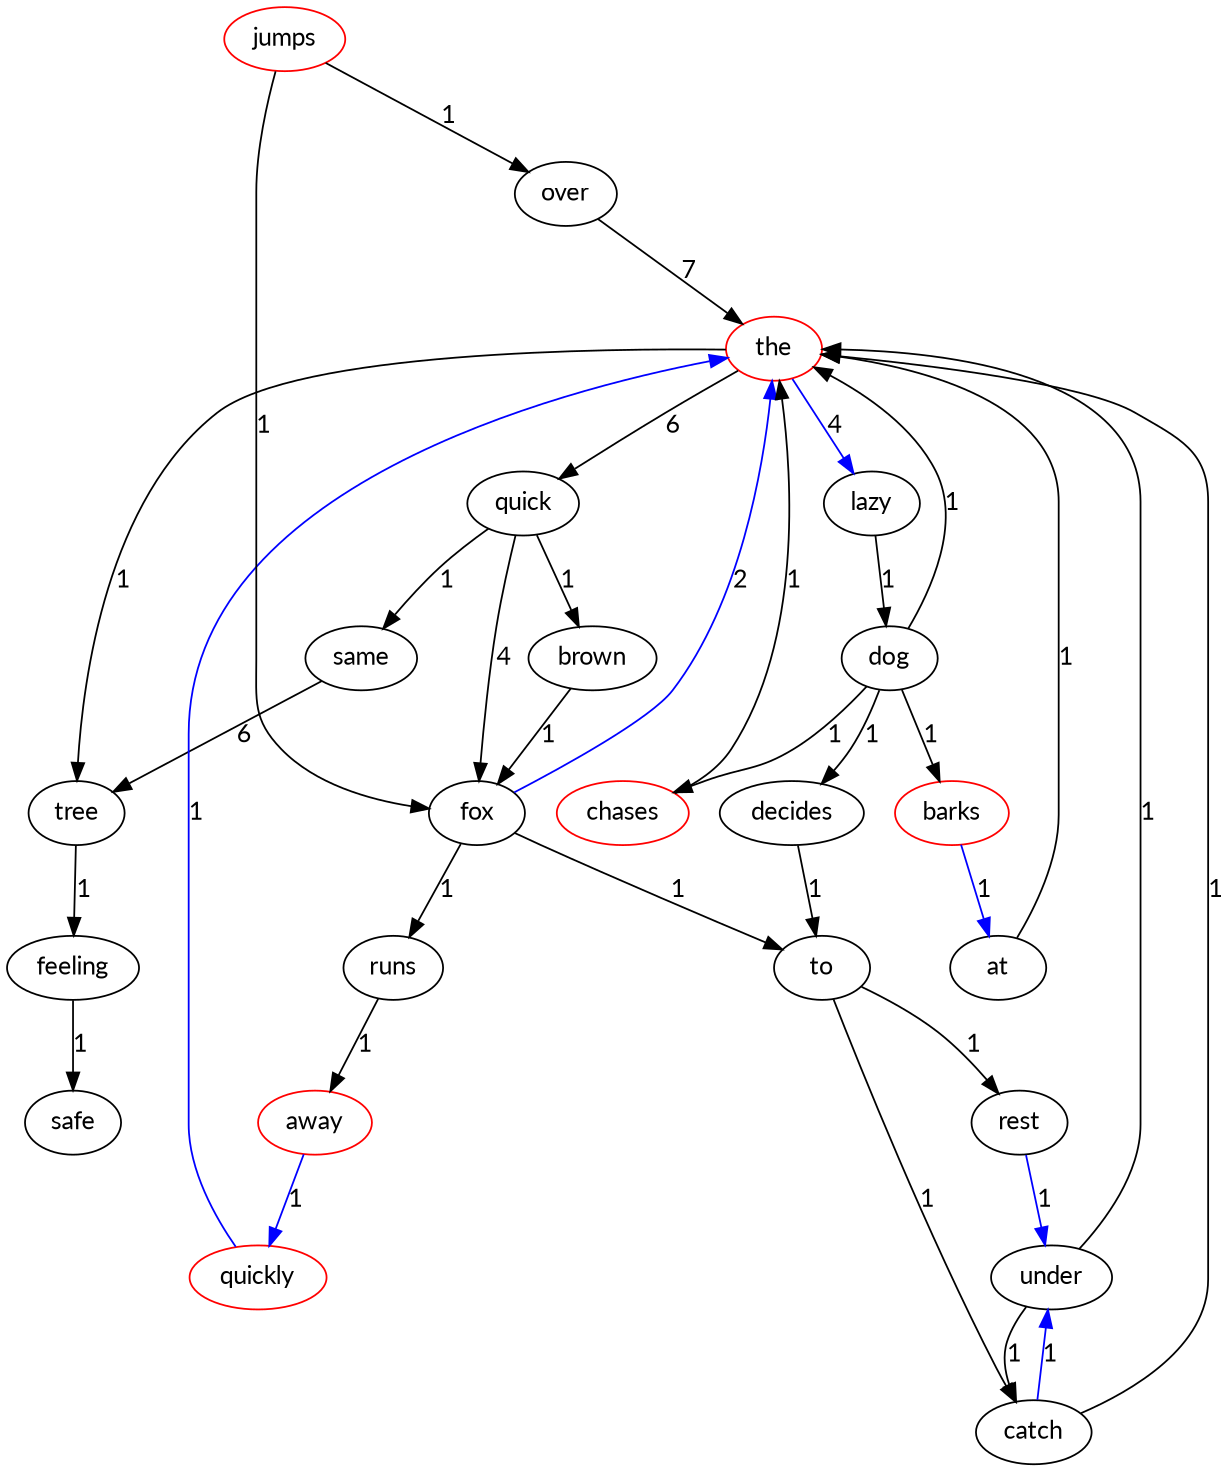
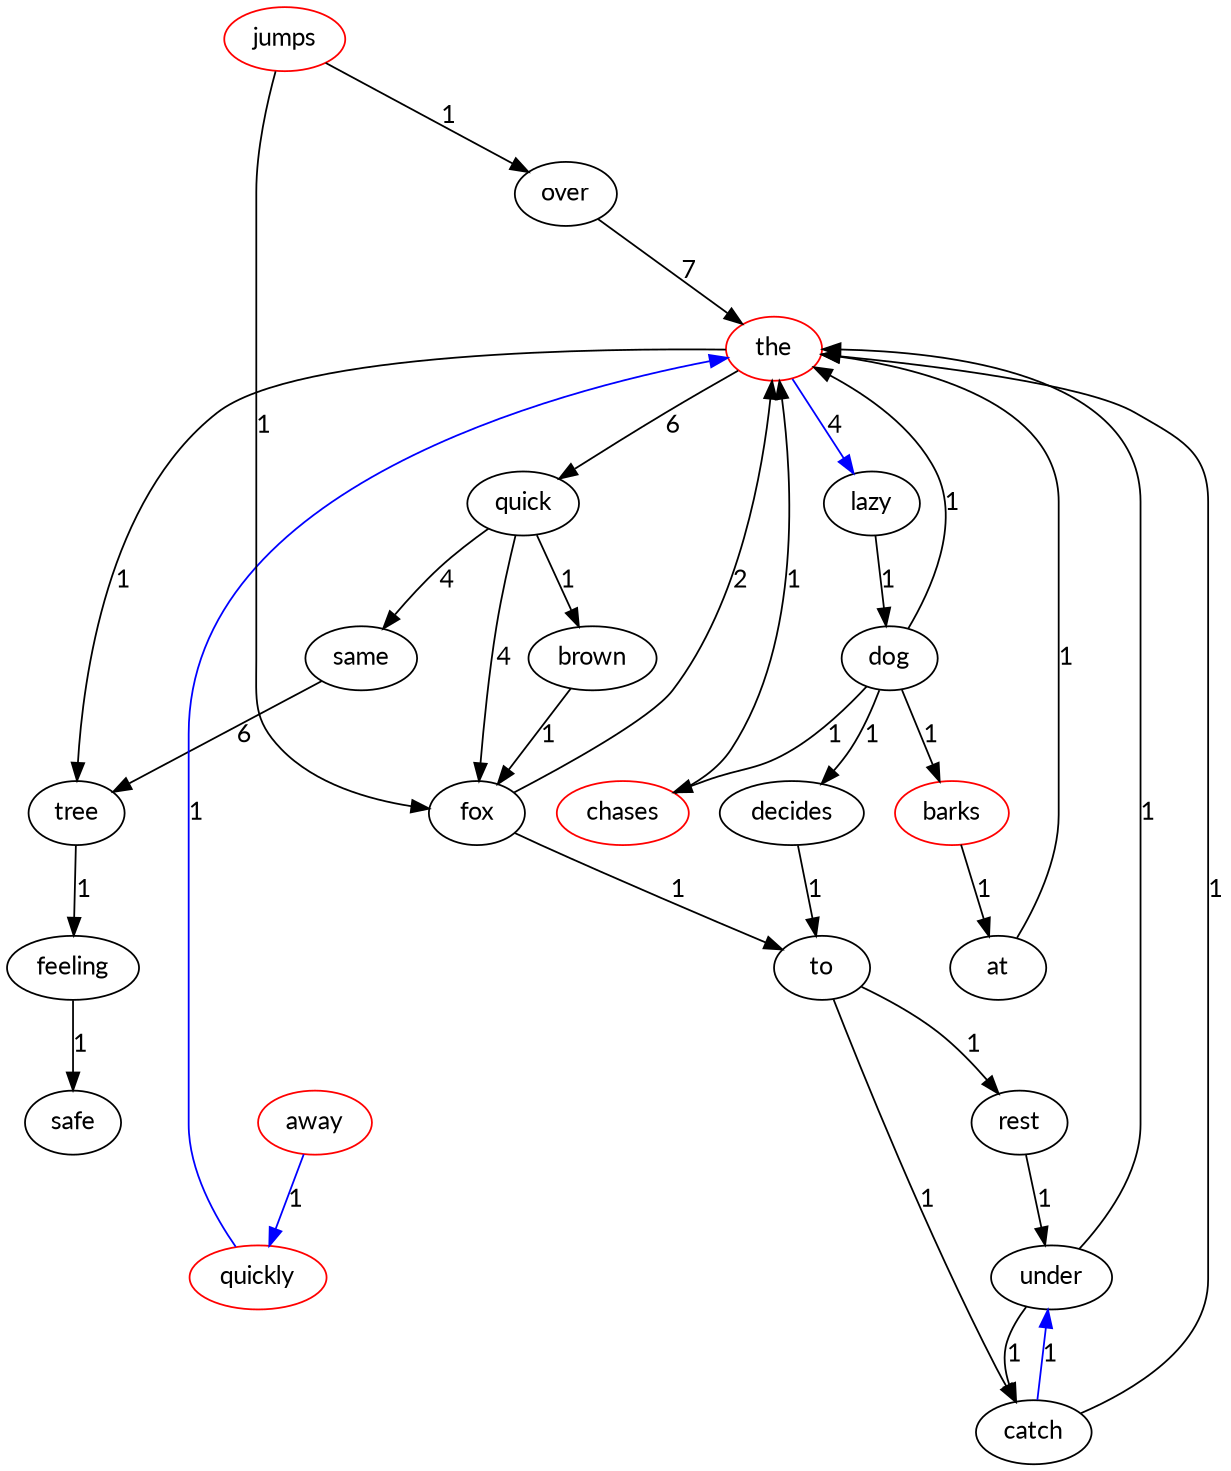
  digraph {
    fontname=Lato
    node [fontname=Lato]
    edge [fontname=Lato]
    the [color=red]
    quick
    lazy
    tree
    over
    rest
    under
    catch
    brown
    fox
    same
    to
-   runs
    away [color=red]
    quickly [color=red]
    dog
    decides
    barks [color=red]
    chases [color=red]
    feeling
    safe
    jumps [color=red]
    at
    the -> quick [label=6]
    the -> lazy [color=blue label=4]
    the -> tree [label=1]
    quick -> brown [label=1]
    quick -> fox [label=4]
-   quick -> same [label=1]
+   quick -> same [label=4]
    lazy -> dog [label=1]
    tree -> feeling [label=1]
    over -> the [label=7]
-   rest -> under [label=1 color=blue]
+   rest -> under [label=1]
    under -> the [label=1]
    under -> catch [label=1]
    catch -> the [label=1]
    catch -> under [color=blue label=1]
    brown -> fox [label=1]
-   fox -> the [label=2 color=blue]
+   fox -> the [label=2]
    fox -> to [label=1]
-   fox -> runs [label=1]
    same -> tree [label=6]
    to -> rest [label=1]
    to -> catch [label=1]
-   runs -> away [label=1]
    away -> quickly [color=blue label=1]
    quickly -> the [color=blue label=1]
    dog -> the [label=1]
    dog -> decides [label=1]
    dog -> barks [label=1]
    dog -> chases [label=1]
    decides -> to [label=1]
-   barks -> at [label=1 color=blue]
+   barks -> at [label=1]
    chases -> the [label=1]
    feeling -> safe [label=1]
    jumps -> over [label=1]
    jumps -> fox [label=1]
    at -> the [label=1]
  }
